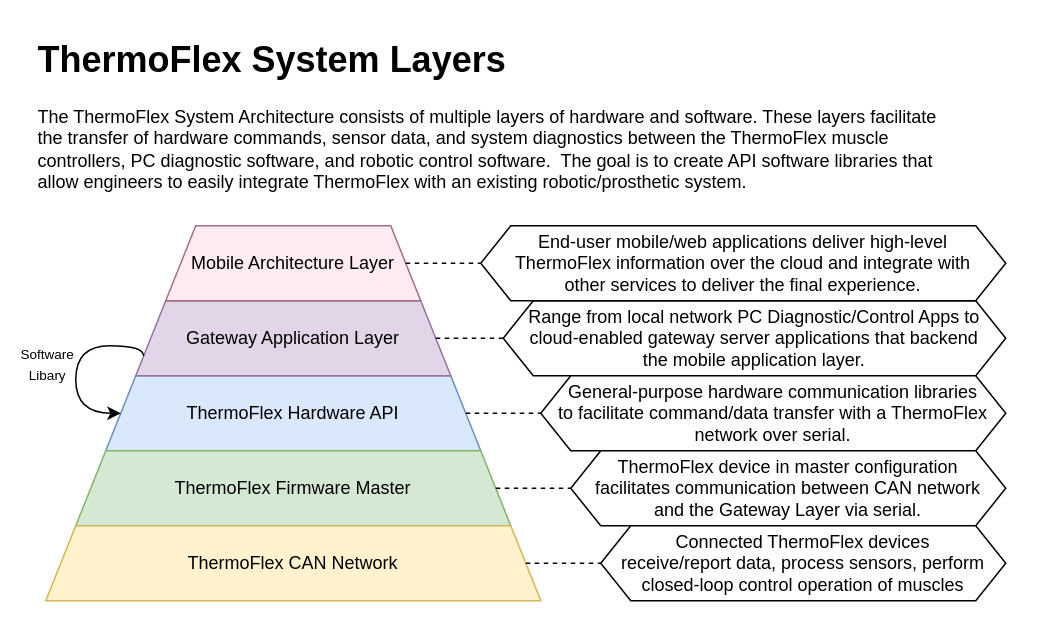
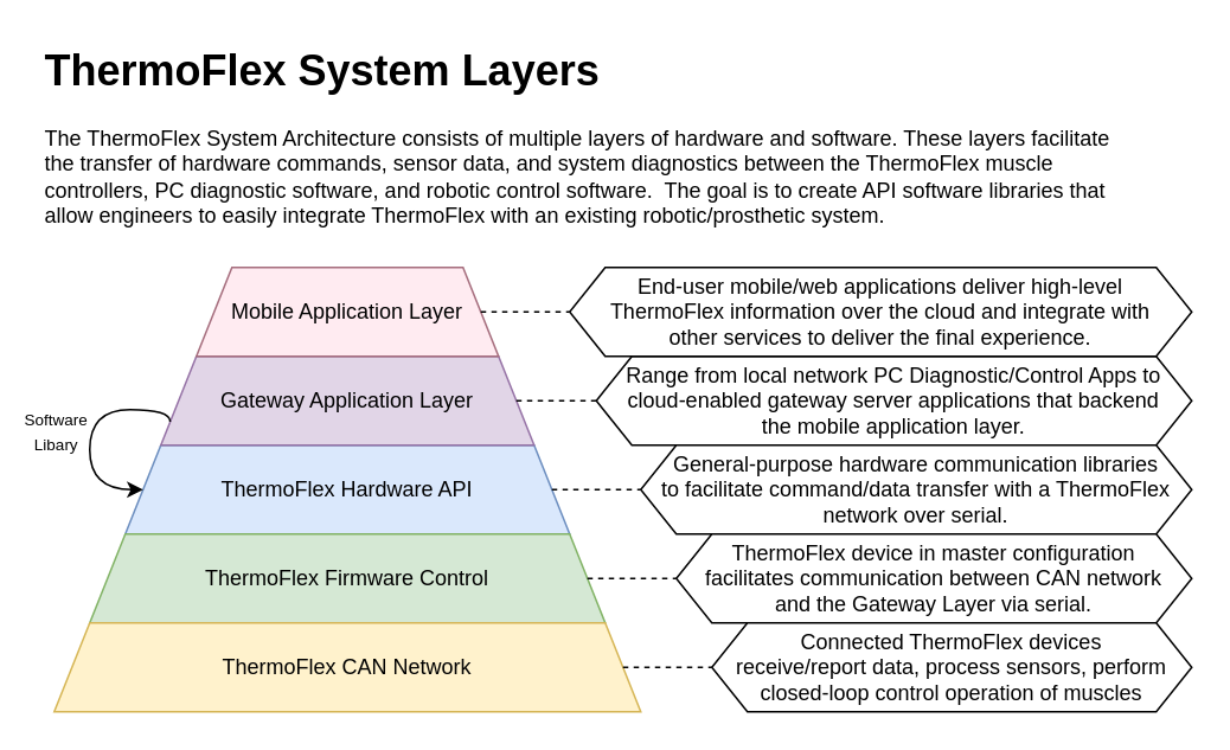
  <mxCell id="0" />
  <mxCell id="1" parent="0" />
  <mxCell id="2" value="ThermoFlex Hardware API" style="shape=trapezoid;perimeter=trapezoidPerimeter;whiteSpace=wrap;html=1;fixedSize=1;fillColor=#dae8fc;strokeColor=#6c8ebf;" vertex="1" parent="1"><mxGeometry x="70" y="250" width="250" height="50" as="geometry" /></mxCell>
- <mxCell id="3" value="ThermoFlex Firmware Master" style="shape=trapezoid;perimeter=trapezoidPerimeter;whiteSpace=wrap;html=1;fixedSize=1;fillColor=#d5e8d4;strokeColor=#82b366;" vertex="1" parent="1"><mxGeometry x="50" y="300" width="290" height="50" as="geometry" /></mxCell>
+ <mxCell id="3" value="ThermoFlex Firmware Control" style="shape=trapezoid;perimeter=trapezoidPerimeter;whiteSpace=wrap;html=1;fixedSize=1;fillColor=#d5e8d4;strokeColor=#82b366;" vertex="1" parent="1"><mxGeometry x="50" y="300" width="290" height="50" as="geometry" /></mxCell>
  <mxCell id="4" value="ThermoFlex CAN Network" style="shape=trapezoid;perimeter=trapezoidPerimeter;whiteSpace=wrap;html=1;fixedSize=1;fillColor=#fff2cc;strokeColor=#d6b656;" vertex="1" parent="1"><mxGeometry x="30" y="350" width="330" height="50" as="geometry" /></mxCell>
  <mxCell id="5" value="Gateway Application Layer" style="shape=trapezoid;perimeter=trapezoidPerimeter;whiteSpace=wrap;html=1;fixedSize=1;fillColor=#e1d5e7;strokeColor=#9673a6;" vertex="1" parent="1"><mxGeometry x="90" y="200" width="210" height="50" as="geometry" /></mxCell>
  <mxCell id="6" value="&lt;font style=&quot;font-size: 12px;&quot;&gt;Range from local network PC Diagnostic/Control Apps to cloud-enabled gateway server applications that backend the mobile application layer.&lt;/font&gt;" style="shape=hexagon;perimeter=hexagonPerimeter2;whiteSpace=wrap;html=1;fixedSize=1;spacingRight=9;spacingLeft=9;" vertex="1" parent="1"><mxGeometry x="335" y="200" width="335" height="50" as="geometry" /></mxCell>
  <mxCell id="7" value="General-purpose hardware communication libraries&lt;br&gt;to facilitate command/data transfer with a ThermoFlex network over serial." style="shape=hexagon;perimeter=hexagonPerimeter2;whiteSpace=wrap;html=1;fixedSize=1;spacingRight=8;spacingLeft=8;" vertex="1" parent="1"><mxGeometry x="360" y="250" width="310" height="50" as="geometry" /></mxCell>
  <mxCell id="8" value="ThermoFlex device in master configuration facilitates communication between CAN network and the Gateway Layer via serial." style="shape=hexagon;perimeter=hexagonPerimeter2;whiteSpace=wrap;html=1;fixedSize=1;spacingRight=8;spacingLeft=8;" vertex="1" parent="1"><mxGeometry x="380" y="300" width="290" height="50" as="geometry" /></mxCell>
  <mxCell id="9" value="Connected ThermoFlex devices &lt;br&gt;receive/report data, process sensors, perform closed-loop control operation of muscles" style="shape=hexagon;perimeter=hexagonPerimeter2;whiteSpace=wrap;html=1;fixedSize=1;spacingRight=8;spacingLeft=8;" vertex="1" parent="1"><mxGeometry x="400" y="350" width="270" height="50" as="geometry" /></mxCell>
  <mxCell id="10" value="" style="endArrow=none;dashed=1;html=1;rounded=0;entryX=0;entryY=0.5;entryDx=0;entryDy=0;exitX=1;exitY=0.5;exitDx=0;exitDy=0;" edge="1" parent="1" source="5" target="6"><mxGeometry width="50" height="50" relative="1" as="geometry"><mxPoint x="290" y="190" as="sourcePoint" /><mxPoint x="340" y="140" as="targetPoint" /></mxGeometry></mxCell>
  <mxCell id="11" value="" style="endArrow=none;dashed=1;html=1;rounded=0;exitX=1;exitY=0.5;exitDx=0;exitDy=0;" edge="1" parent="1" source="2" target="7"><mxGeometry width="50" height="50" relative="1" as="geometry"><mxPoint x="313" y="249.66" as="sourcePoint" /><mxPoint x="358" y="249.66" as="targetPoint" /></mxGeometry></mxCell>
  <mxCell id="12" value="" style="endArrow=none;dashed=1;html=1;rounded=0;entryX=0;entryY=0.5;entryDx=0;entryDy=0;exitX=1;exitY=0.5;exitDx=0;exitDy=0;" edge="1" parent="1" source="3" target="8"><mxGeometry width="50" height="50" relative="1" as="geometry"><mxPoint x="330" y="309.66" as="sourcePoint" /><mxPoint x="375" y="309.66" as="targetPoint" /></mxGeometry></mxCell>
  <mxCell id="13" value="" style="endArrow=none;dashed=1;html=1;rounded=0;entryX=0;entryY=0.5;entryDx=0;entryDy=0;exitX=1;exitY=0.5;exitDx=0;exitDy=0;" edge="1" parent="1" source="4" target="9"><mxGeometry width="50" height="50" relative="1" as="geometry"><mxPoint x="350" y="369.66" as="sourcePoint" /><mxPoint x="395" y="369.66" as="targetPoint" /></mxGeometry></mxCell>
  <mxCell id="14" style="edgeStyle=orthogonalEdgeStyle;rounded=0;orthogonalLoop=1;jettySize=auto;html=1;curved=1;exitX=0;exitY=0.75;exitDx=0;exitDy=0;entryX=0;entryY=0.5;entryDx=0;entryDy=0;" edge="1" parent="1" source="5" target="2"><mxGeometry relative="1" as="geometry"><mxPoint x="80" y="246" as="targetPoint" /><mxPoint x="95" y="200" as="sourcePoint" /><Array as="points"><mxPoint x="95" y="230" /><mxPoint x="50" y="230" /><mxPoint x="50" y="275" /></Array></mxGeometry></mxCell>
  <mxCell id="15" value="&lt;font style=&quot;font-size: 9px;&quot;&gt;Software &lt;br&gt;Libary&lt;/font&gt;" style="edgeLabel;html=1;align=center;verticalAlign=middle;resizable=0;points=[];" vertex="1" connectable="0" parent="14"><mxGeometry x="-0.02" y="2" relative="1" as="geometry"><mxPoint x="-22" y="2" as="offset" /></mxGeometry></mxCell>
- <mxCell id="16" value="Mobile Architecture Layer" style="shape=trapezoid;perimeter=trapezoidPerimeter;whiteSpace=wrap;html=1;fixedSize=1;fillColor=#FFEBF1;strokeColor=#A66E7E;" vertex="1" parent="1"><mxGeometry x="110" y="150" width="170" height="50" as="geometry" /></mxCell>
+ <mxCell id="16" value="Mobile Application Layer" style="shape=trapezoid;perimeter=trapezoidPerimeter;whiteSpace=wrap;html=1;fixedSize=1;fillColor=#FFEBF1;strokeColor=#A66E7E;" vertex="1" parent="1"><mxGeometry x="110" y="150" width="170" height="50" as="geometry" /></mxCell>
  <mxCell id="17" value="End-user mobile/web applications deliver high-level ThermoFlex information over the cloud and integrate with other services to deliver the final experience." style="shape=hexagon;perimeter=hexagonPerimeter2;whiteSpace=wrap;html=1;fixedSize=1;spacingRight=8;spacingLeft=8;" vertex="1" parent="1"><mxGeometry x="320" y="150" width="350" height="50" as="geometry" /></mxCell>
  <mxCell id="18" value="" style="endArrow=none;dashed=1;html=1;rounded=0;entryX=0;entryY=0.5;entryDx=0;entryDy=0;exitX=1;exitY=0.5;exitDx=0;exitDy=0;" edge="1" parent="1" source="16" target="17"><mxGeometry width="50" height="50" relative="1" as="geometry"><mxPoint x="270" y="220" as="sourcePoint" /><mxPoint x="320" y="170" as="targetPoint" /></mxGeometry></mxCell>
  <mxCell id="19" value="&lt;h1&gt;ThermoFlex System Layers&lt;/h1&gt;&lt;p&gt;The ThermoFlex System Architecture consists of multiple layers of hardware and software. These layers facilitate the transfer of hardware commands, sensor data, and system diagnostics between the ThermoFlex muscle controllers, PC diagnostic software, and robotic control software.&amp;nbsp; The goal is to create API software libraries that allow engineers to easily integrate ThermoFlex with an existing robotic/prosthetic system.&lt;/p&gt;" style="text;html=1;strokeColor=none;fillColor=none;spacing=5;spacingTop=-20;whiteSpace=wrap;overflow=hidden;rounded=0;" vertex="1" parent="1"><mxGeometry x="20" y="20" width="620" height="120" as="geometry" /></mxCell>
